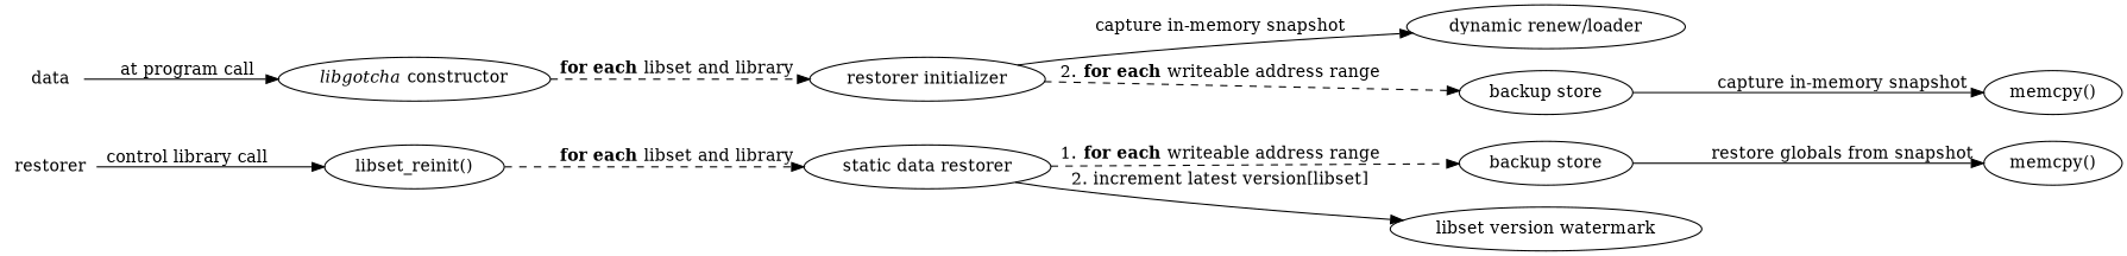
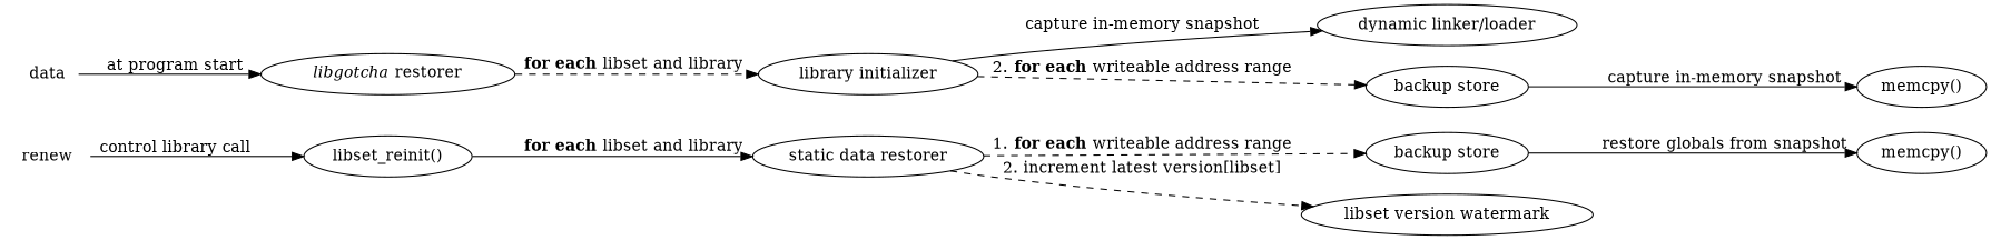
  strict digraph {
    rankdir=LR
    ranksep=0
    n1 [label=data shape=none]
-   renew [shape=none label=restorer]
-   n3 [label=<<i>libgotcha</i> constructor>]
+   renew [shape=none]
+   n3 [label=<<i>libgotcha</i> restorer>]
    n4 [label="libset_reinit()"]
-   n5 [label="restorer initializer"]
+   n5 [label="library initializer"]
    n6 [label="static data restorer"]
-   n7 [label="dynamic renew/loader"]
+   n7 [label="dynamic linker/loader"]
    n8 [label="backup store"]
    n9 [label="memcpy()"]
    n10 [label="backup store"]
    n11 [label="libset version watermark"]
    n12 [label="memcpy()"]
    subgraph sub_1 {
      rank=same
      n1
      renew
    }
    n1 -> renew [arrowhead=none style=invisible]
-   n1 -> n3 [label="at program call"]
+   n1 -> n3 [label="at program start"]
    renew -> n4 [label="control library call"]
    n3 -> n5 [label=<<b>for each</b> libset and library> style=dashed]
-   n4 -> n6 [label=<<b>for each</b> libset and library> style=dashed]
+   n4 -> n6 [label=<<b>for each</b> libset and library> style=solid]
    n5 -> n7 [label="capture in-memory snapshot"]
    n5 -> n8 [label=<2. <b>for each</b> writeable address range> style=dashed]
    n6 -> n10 [label=<1. <b>for each</b> writeable address range> style=dashed]
-   n6 -> n11 [label="2. increment latest version[libset]"]
+   n6 -> n11 [label="2. increment latest version[libset]" style=dashed]
    n8 -> n9 [label="capture in-memory snapshot"]
    n10 -> n12 [label="restore globals from snapshot"]
  }
